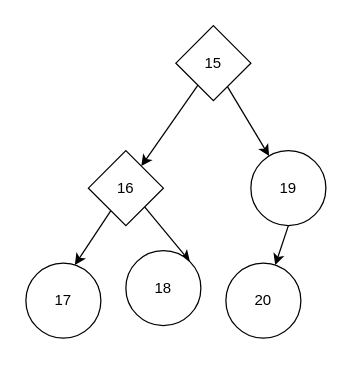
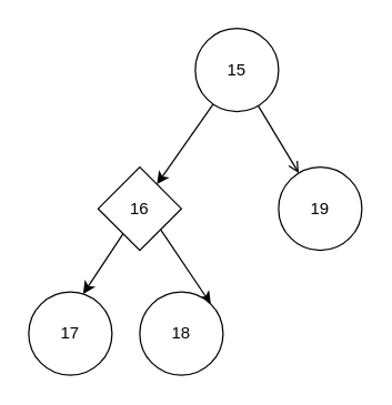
  <mxCell id="0" />
  <mxCell id="1" parent="0" />
  <mxCell id="2" value="" style="edgeStyle=none;html=1;" edge="1" parent="1" source="4" target="7"><mxGeometry relative="1" as="geometry" /></mxCell>
- <mxCell id="3" value="" style="edgeStyle=none;html=1;" edge="1" parent="1" source="4" target="9"><mxGeometry relative="1" as="geometry" /></mxCell>
- <mxCell id="4" value="15" style="rhombus;whiteSpace=wrap;html=1;aspect=fixed;" vertex="1" parent="1"><mxGeometry x="140" y="20" width="60" height="60" as="geometry" /></mxCell>
+ <mxCell id="3" value="" style="edgeStyle=none;html=1;endArrow=open;" edge="1" parent="1" source="4" target="9"><mxGeometry relative="1" as="geometry" /></mxCell>
+ <mxCell id="4" value="15" style="ellipse;whiteSpace=wrap;html=1;aspect=fixed;" vertex="1" parent="1"><mxGeometry x="140" y="20" width="60" height="60" as="geometry" /></mxCell>
  <mxCell id="5" style="edgeStyle=none;html=1;entryX=0.653;entryY=0.024;entryDx=0;entryDy=0;entryPerimeter=0;" edge="1" parent="1" source="7" target="10"><mxGeometry relative="1" as="geometry" /></mxCell>
  <mxCell id="6" style="edgeStyle=none;html=1;exitX=1;exitY=1;exitDx=0;exitDy=0;entryX=1;entryY=0;entryDx=0;entryDy=0;" edge="1" parent="1" source="7" target="11"><mxGeometry relative="1" as="geometry" /></mxCell>
  <mxCell id="7" value="16" style="rhombus;whiteSpace=wrap;html=1;aspect=fixed;" vertex="1" parent="1"><mxGeometry x="70" y="120" width="60" height="60" as="geometry" /></mxCell>
- <mxCell id="8" style="edgeStyle=none;html=1;exitX=0.5;exitY=1;exitDx=0;exitDy=0;" edge="1" parent="1" source="9" target="12"><mxGeometry relative="1" as="geometry" /></mxCell>
  <mxCell id="9" value="19" style="ellipse;whiteSpace=wrap;html=1;aspect=fixed;" vertex="1" parent="1"><mxGeometry x="200" y="120" width="60" height="60" as="geometry" /></mxCell>
  <mxCell id="10" value="17" style="ellipse;whiteSpace=wrap;html=1;aspect=fixed;" vertex="1" parent="1"><mxGeometry x="20" y="210" width="60" height="60" as="geometry" /></mxCell>
- <mxCell id="11" value="18" style="ellipse;whiteSpace=wrap;html=1;aspect=fixed;" vertex="1" parent="1"><mxGeometry x="100" y="200" width="60" height="60" as="geometry" /></mxCell>
- <mxCell id="12" value="20" style="ellipse;whiteSpace=wrap;html=1;aspect=fixed;" vertex="1" parent="1"><mxGeometry x="180" y="210" width="60" height="60" as="geometry" /></mxCell>
+ <mxCell id="11" value="18" style="ellipse;whiteSpace=wrap;html=1;aspect=fixed;" vertex="1" parent="1"><mxGeometry x="100" y="210" width="60" height="60" as="geometry" /></mxCell>
